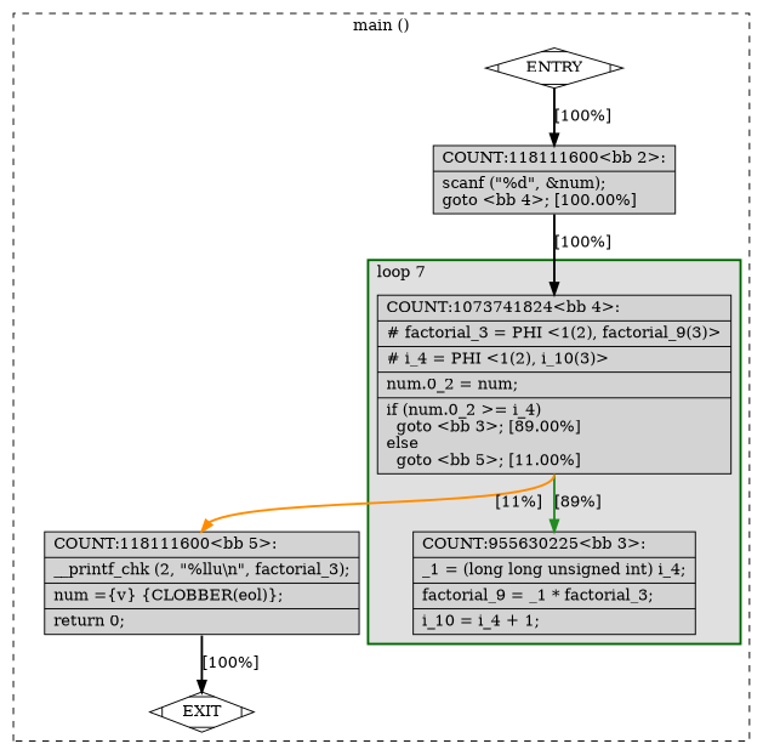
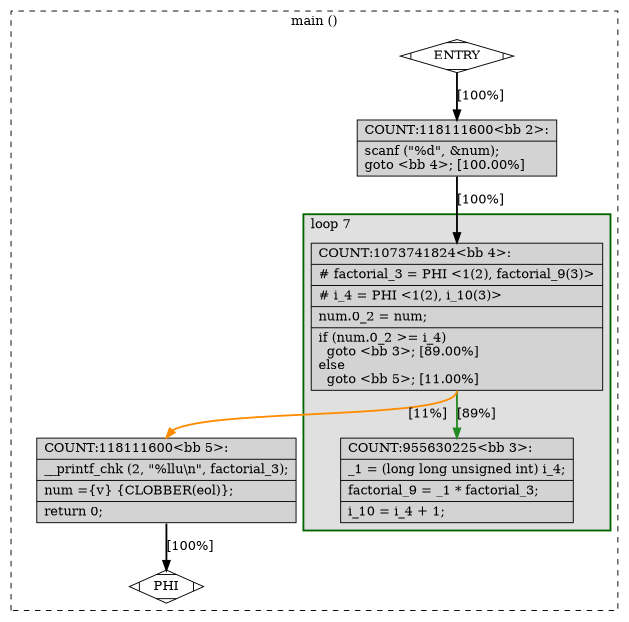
  digraph {
    node [fillcolor=lightgrey shape=record style=filled]
    edge [color=black constraint=true headport=n style="solid,bold" tailport=s weight=10]
    n1 [label="{COUNT:1073741824\<bb\ 4\>:\l|#\ factorial_3\ =\ PHI\ \<1(2),\ factorial_9(3)\>\l|#\ i_4\ =\ PHI\ \<1(2),\ i_10(3)\>\l|num.0_2\ =\ num;\l|if\ (num.0_2\ \>=\ i_4)\l\ \ goto\ \<bb\ 3\>;\ [89.00%]\lelse\l\ \ goto\ \<bb\ 5\>;\ [11.00%]\l}"]
    n2 [label="{COUNT:955630225\<bb\ 3\>:\l|_1\ =\ (long\ long\ unsigned\ int)\ i_4;\l|factorial_9\ =\ _1\ *\ factorial_3;\l|i_10\ =\ i_4\ +\ 1;\l}"]
    n3 [label="{COUNT:118111600\<bb\ 5\>:\l|__printf_chk\ (2,\ \"%llu\\n\",\ factorial_3);\l|num\ =\{v\}\ \{CLOBBER(eol)\};\l|return\ 0;\l}"]
    n4 [fillcolor=white label=ENTRY shape=Mdiamond]
-   n5 [fillcolor=white label=EXIT shape=Mdiamond]
+   n5 [fillcolor=white label=PHI shape=Mdiamond]
    n6 [label="{COUNT:118111600\<bb\ 2\>:\l|scanf\ (\"%d\",\ &num);\lgoto\ \<bb\ 4\>;\ [100.00%]\l}"]
    subgraph cluster_1 {
      color=black
      label="main ()"
      style=dashed
      n3
      n4
      n5
      n6
      subgraph cluster_2 {
        color=darkgreen
        fillcolor=grey88
        label="loop 7"
        labeljust=l
        penwidth=2
        style=filled
        n1
        n2
      }
    }
    n1 -> n2 [color=forestgreen label="[89%]"]
    n1 -> n3 [color=darkorange label="[11%]"]
    n3 -> n5 [label="[100%]"]
    n4 -> n5 [style=invis color="" weight=""]
    n4 -> n6 [label="[100%]" weight=100]
    n6 -> n1 [label="[100%]" weight=100]
  }
